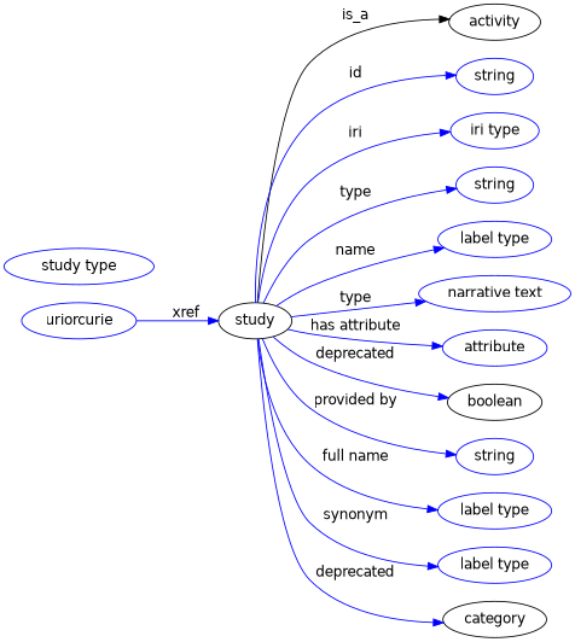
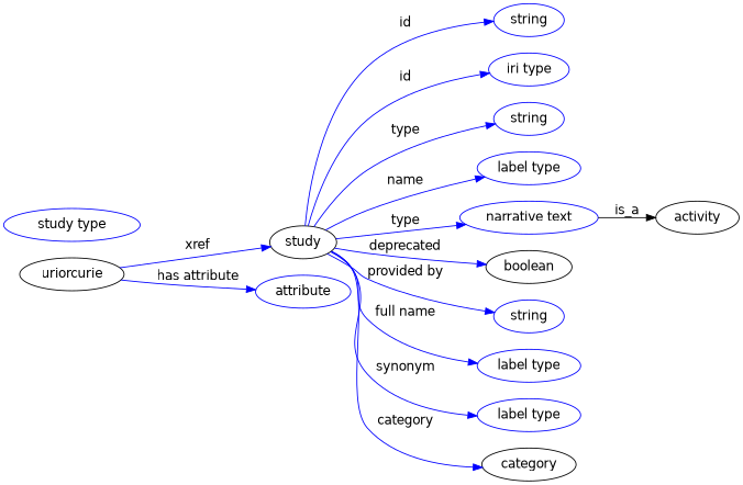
  digraph {
    fontname="DejaVu Sans"
    rankdir=LR
    node [fontname="DejaVu Sans" color=blue]
    edge [fontname="DejaVu Sans" color=blue style=solid]
    n1 [height=0.5 label=study width=1.011 color=""]
    activity [height=0.5 width=1.2638 color=""]
    n3 [height=0.5 label=string width=1.0652]
    n4 [height=0.5 label="iri type" width=1.2277]
    n5 [height=0.5 label=string width=1.0652]
    n6 [height=0.5 label="label type" width=1.5707]
    n7 [height=0.5 label="narrative text" width=2.0943]
    n8 [height=0.5 label=attribute width=1.4443]
    n9 [color=black height=0.5 label=boolean width=1.2999]
    n10 [height=0.5 label=string width=1.0652]
    n11 [height=0.5 label="label type" width=1.5707]
    n12 [height=0.5 label="label type" width=1.5707]
    category [height=0.5 width=1.4263 color=""]
-   n14 [height=0.5 label=uriorcurie width=1.5887]
+   n14 [color=black height=0.5 label=uriorcurie width=1.5887]
    n15 [height=0.5 label="study type" width=2.0762]
-   n1 -> activity [label=is_a color="" style=""]
+   n7 -> activity [label=is_a color="" style=""]
    n1 -> n3 [label=id]
-   n1 -> n4 [label=iri]
+   n1 -> n4 [label=id]
    n1 -> n5 [label=type]
    n1 -> n6 [label=name]
    n1 -> n7 [label=type]
-   n1 -> n8 [label="has attribute"]
+   n14 -> n8 [label="has attribute"]
    n1 -> n9 [label=deprecated]
    n1 -> n10 [label="provided by"]
    n1 -> n11 [label="full name"]
    n1 -> n12 [label=synonym]
-   n1 -> category [label=deprecated]
+   n1 -> category [label=category]
    n14 -> n1 [label=xref]
  }
